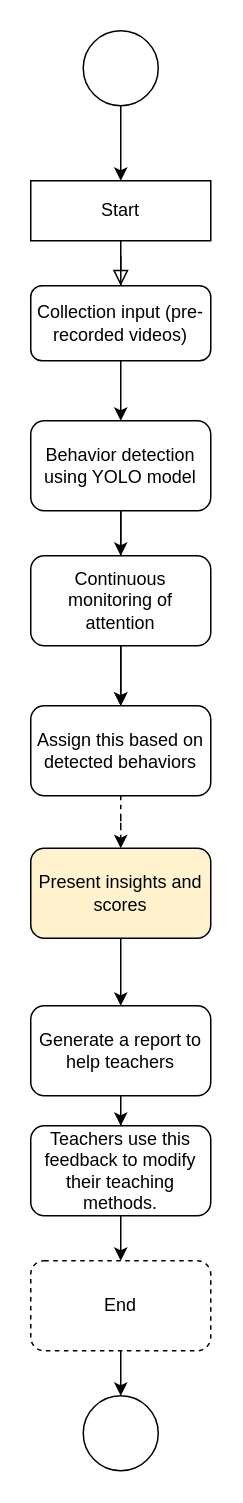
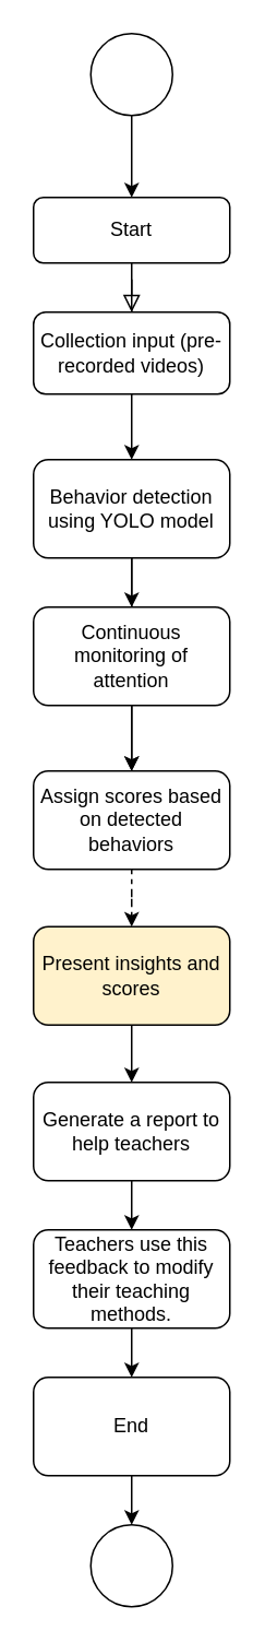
  <mxCell id="0" />
  <mxCell id="1" parent="0" />
  <mxCell id="2" value="" style="rounded=0;html=1;jettySize=auto;orthogonalLoop=1;fontSize=11;endArrow=block;endFill=0;endSize=8;strokeWidth=1;shadow=0;labelBackgroundColor=none;edgeStyle=orthogonalEdgeStyle;" parent="1" source="8" edge="1"><mxGeometry relative="1" as="geometry"><mxPoint x="80" y="210" as="targetPoint" /></mxGeometry></mxCell>
- <mxCell id="3" value="Start" style="whiteSpace=wrap;html=1;fontSize=12;glass=0;strokeWidth=1;shadow=0;rounded=0;" parent="1" vertex="1"><mxGeometry x="20" y="120" width="120" height="40" as="geometry" /></mxCell>
+ <mxCell id="3" value="Start" style="rounded=1;whiteSpace=wrap;html=1;fontSize=12;glass=0;strokeWidth=1;shadow=0;" parent="1" vertex="1"><mxGeometry x="20" y="120" width="120" height="40" as="geometry" /></mxCell>
  <mxCell id="4" value="" style="edgeStyle=orthogonalEdgeStyle;rounded=0;orthogonalLoop=1;jettySize=auto;html=1;" edge="1" parent="1" source="5" target="3"><mxGeometry relative="1" as="geometry" /></mxCell>
  <mxCell id="5" value="" style="ellipse;whiteSpace=wrap;html=1;aspect=fixed;" vertex="1" parent="1"><mxGeometry x="55" y="20" width="50" height="50" as="geometry" /></mxCell>
  <mxCell id="6" value="" style="rounded=0;html=1;jettySize=auto;orthogonalLoop=1;fontSize=11;endArrow=block;endFill=0;endSize=8;strokeWidth=1;shadow=0;labelBackgroundColor=none;edgeStyle=orthogonalEdgeStyle;" edge="1" parent="1" source="3" target="8"><mxGeometry relative="1" as="geometry"><mxPoint x="80" y="160" as="sourcePoint" /><mxPoint x="80" y="210" as="targetPoint" /></mxGeometry></mxCell>
  <mxCell id="7" value="" style="edgeStyle=orthogonalEdgeStyle;rounded=0;orthogonalLoop=1;jettySize=auto;html=1;" edge="1" parent="1" source="8" target="11"><mxGeometry relative="1" as="geometry" /></mxCell>
  <mxCell id="8" value="Collection input (pre-recorded videos)" style="rounded=1;whiteSpace=wrap;html=1;" vertex="1" parent="1"><mxGeometry x="20" y="190" width="120" height="50" as="geometry" /></mxCell>
  <mxCell id="9" value="" style="edgeStyle=orthogonalEdgeStyle;rounded=0;orthogonalLoop=1;jettySize=auto;html=1;" edge="1" parent="1" source="11" target="13"><mxGeometry relative="1" as="geometry" /></mxCell>
  <mxCell id="10" value="" style="edgeStyle=orthogonalEdgeStyle;rounded=0;orthogonalLoop=1;jettySize=auto;html=1;" edge="1" parent="1" source="11" target="15"><mxGeometry relative="1" as="geometry" /></mxCell>
  <mxCell id="11" value="Behavior detection using YOLO model" style="rounded=1;whiteSpace=wrap;html=1;" vertex="1" parent="1"><mxGeometry x="20" y="280" width="120" height="60" as="geometry" /></mxCell>
  <mxCell id="12" value="" style="edgeStyle=orthogonalEdgeStyle;rounded=0;orthogonalLoop=1;jettySize=auto;html=1;dashed=1;" edge="1" parent="1" source="13" target="17"><mxGeometry relative="1" as="geometry" /></mxCell>
- <mxCell id="13" value="Assign this based on detected behaviors" style="rounded=1;whiteSpace=wrap;html=1;" vertex="1" parent="1"><mxGeometry x="20" y="470" width="120" height="60" as="geometry" /></mxCell>
+ <mxCell id="13" value="Assign scores based on detected behaviors" style="rounded=1;whiteSpace=wrap;html=1;" vertex="1" parent="1"><mxGeometry x="20" y="470" width="120" height="60" as="geometry" /></mxCell>
  <mxCell id="14" value="" style="edgeStyle=orthogonalEdgeStyle;rounded=0;orthogonalLoop=1;jettySize=auto;html=1;" edge="1" parent="1" source="15" target="13"><mxGeometry relative="1" as="geometry" /></mxCell>
  <mxCell id="15" value="Continuous monitoring of attention" style="rounded=1;whiteSpace=wrap;html=1;" vertex="1" parent="1"><mxGeometry x="20" y="370" width="120" height="60" as="geometry" /></mxCell>
  <mxCell id="16" value="" style="edgeStyle=orthogonalEdgeStyle;rounded=0;orthogonalLoop=1;jettySize=auto;html=1;" edge="1" parent="1" source="17" target="19"><mxGeometry relative="1" as="geometry" /></mxCell>
  <mxCell id="17" value="Present insights and scores" style="rounded=1;whiteSpace=wrap;html=1;fillColor=#fff2cc;" vertex="1" parent="1"><mxGeometry x="20" y="565" width="120" height="60" as="geometry" /></mxCell>
  <mxCell id="18" value="" style="edgeStyle=orthogonalEdgeStyle;rounded=0;orthogonalLoop=1;jettySize=auto;html=1;" edge="1" parent="1" source="19" target="21"><mxGeometry relative="1" as="geometry" /></mxCell>
- <mxCell id="19" value="Generate a report to help teachers" style="rounded=1;whiteSpace=wrap;html=1;" vertex="1" parent="1"><mxGeometry x="20" y="670" width="120" height="60" as="geometry" /></mxCell>
+ <mxCell id="19" value="Generate a report to help teachers" style="rounded=1;whiteSpace=wrap;html=1;" vertex="1" parent="1"><mxGeometry x="20" y="660" width="120" height="60" as="geometry" /></mxCell>
  <mxCell id="20" value="" style="edgeStyle=orthogonalEdgeStyle;rounded=0;orthogonalLoop=1;jettySize=auto;html=1;" edge="1" parent="1" source="21" target="23"><mxGeometry relative="1" as="geometry" /></mxCell>
  <mxCell id="21" value="Teachers use this feedback to modify their teaching methods." style="rounded=1;whiteSpace=wrap;html=1;" vertex="1" parent="1"><mxGeometry x="20" y="750" width="120" height="60" as="geometry" /></mxCell>
  <mxCell id="22" value="" style="edgeStyle=orthogonalEdgeStyle;rounded=0;orthogonalLoop=1;jettySize=auto;html=1;" edge="1" parent="1" source="23" target="24"><mxGeometry relative="1" as="geometry" /></mxCell>
- <mxCell id="23" value="End" style="rounded=1;whiteSpace=wrap;html=1;dashed=1;" vertex="1" parent="1"><mxGeometry x="20" y="840" width="120" height="60" as="geometry" /></mxCell>
+ <mxCell id="23" value="End" style="rounded=1;whiteSpace=wrap;html=1;" vertex="1" parent="1"><mxGeometry x="20" y="840" width="120" height="60" as="geometry" /></mxCell>
  <mxCell id="24" value="" style="ellipse;whiteSpace=wrap;html=1;aspect=fixed;" vertex="1" parent="1"><mxGeometry x="55" y="930" width="50" height="50" as="geometry" /></mxCell>
